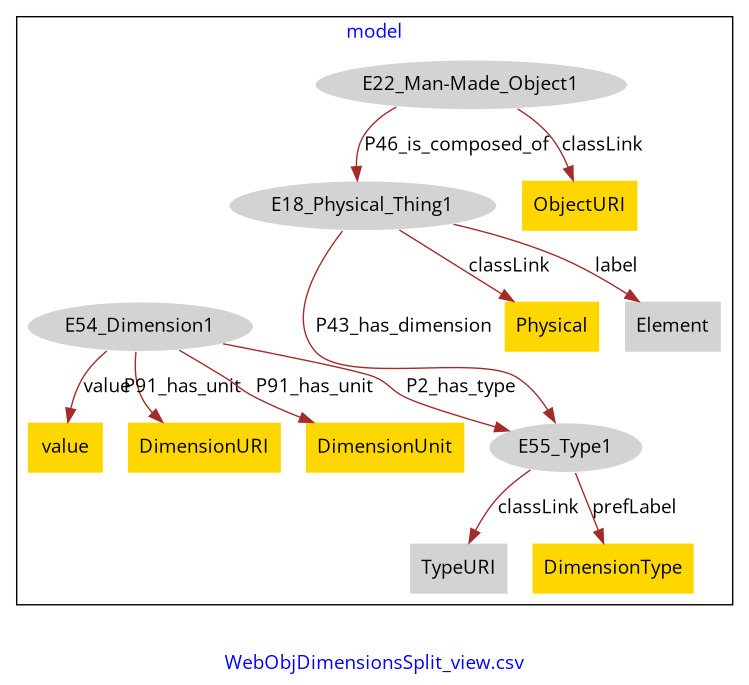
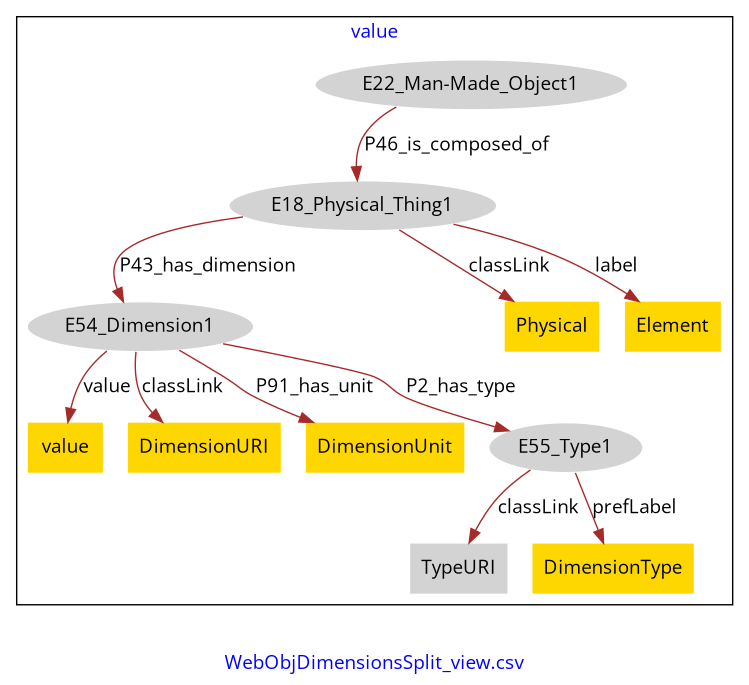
  digraph {
    fontcolor=blue
    fontname="Open Sans"
    label="WebObjDimensionsSplit_view.csv"
    remincross=true
    node [fillcolor=gold fontname="Open Sans" style=filled shape=plaintext]
    edge [color=brown fontcolor=black fontname="Open Sans"]
    n1 [color=white fillcolor=lightgray label=E18_Physical_Thing1 shape=""]
    n2 [color=white fillcolor=lightgray label=E54_Dimension1 shape=""]
    n3 [color=white fillcolor=lightgray label="E22_Man-Made_Object1" shape=""]
    n4 [color=white fillcolor=lightgray label=E55_Type1 shape=""]
-   n5 [label=ObjectURI]
    n6 [label=value]
    n7 [fillcolor=lightgray label=TypeURI]
    n8 [label=Physical]
    n9 [label=DimensionURI]
    n10 [label=DimensionUnit]
-   n11 [fillcolor=lightgray label=Element]
+   n11 [label=Element]
    n12 [label=DimensionType]
    subgraph cluster_1 {
-     label=model
+     label=value
      n1
      n2
      n3
      n4
-     n5
      n6
      n7
      n8
      n9
      n10
      n11
      n12
    }
-   n1 -> n4 [label=P43_has_dimension]
+   n1 -> n2 [label=P43_has_dimension]
    n1 -> n8 [label=classLink]
    n1 -> n11 [label=label]
    n2 -> n4 [label=P2_has_type]
    n2 -> n6 [label=value]
-   n2 -> n9 [label=P91_has_unit]
+   n2 -> n9 [label=classLink]
    n2 -> n10 [label=P91_has_unit]
    n3 -> n1 [label=P46_is_composed_of]
-   n3 -> n5 [label=classLink]
    n4 -> n7 [label=classLink]
    n4 -> n12 [label=prefLabel]
  }
